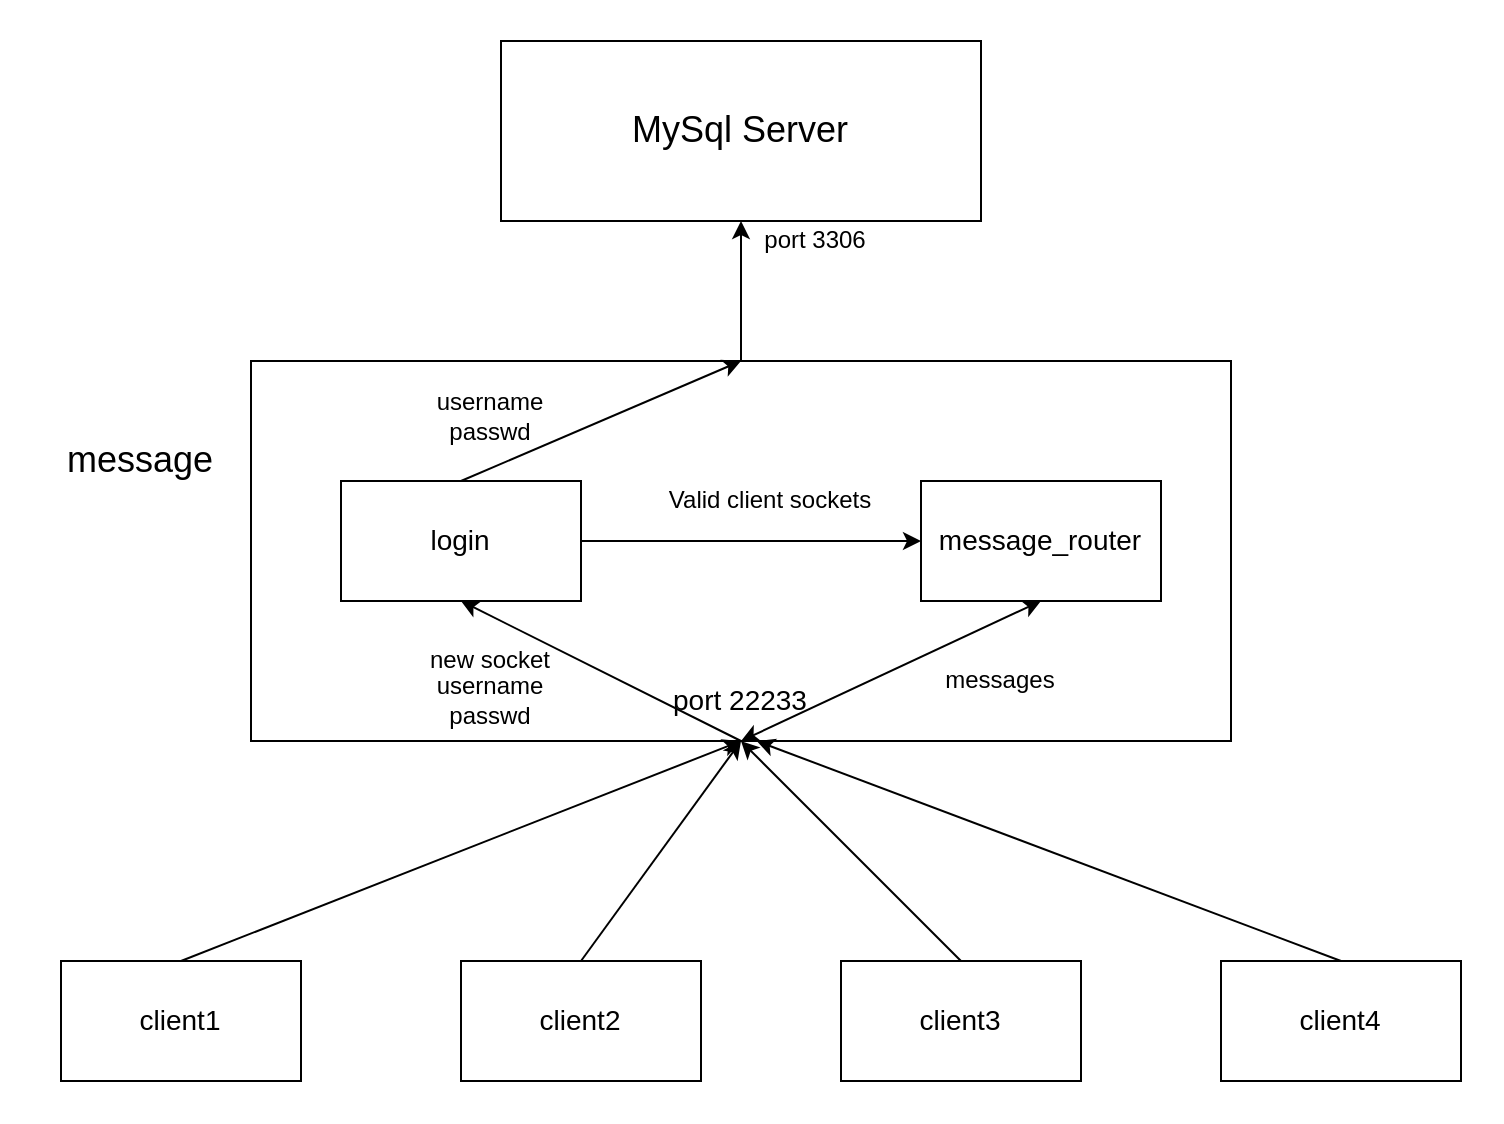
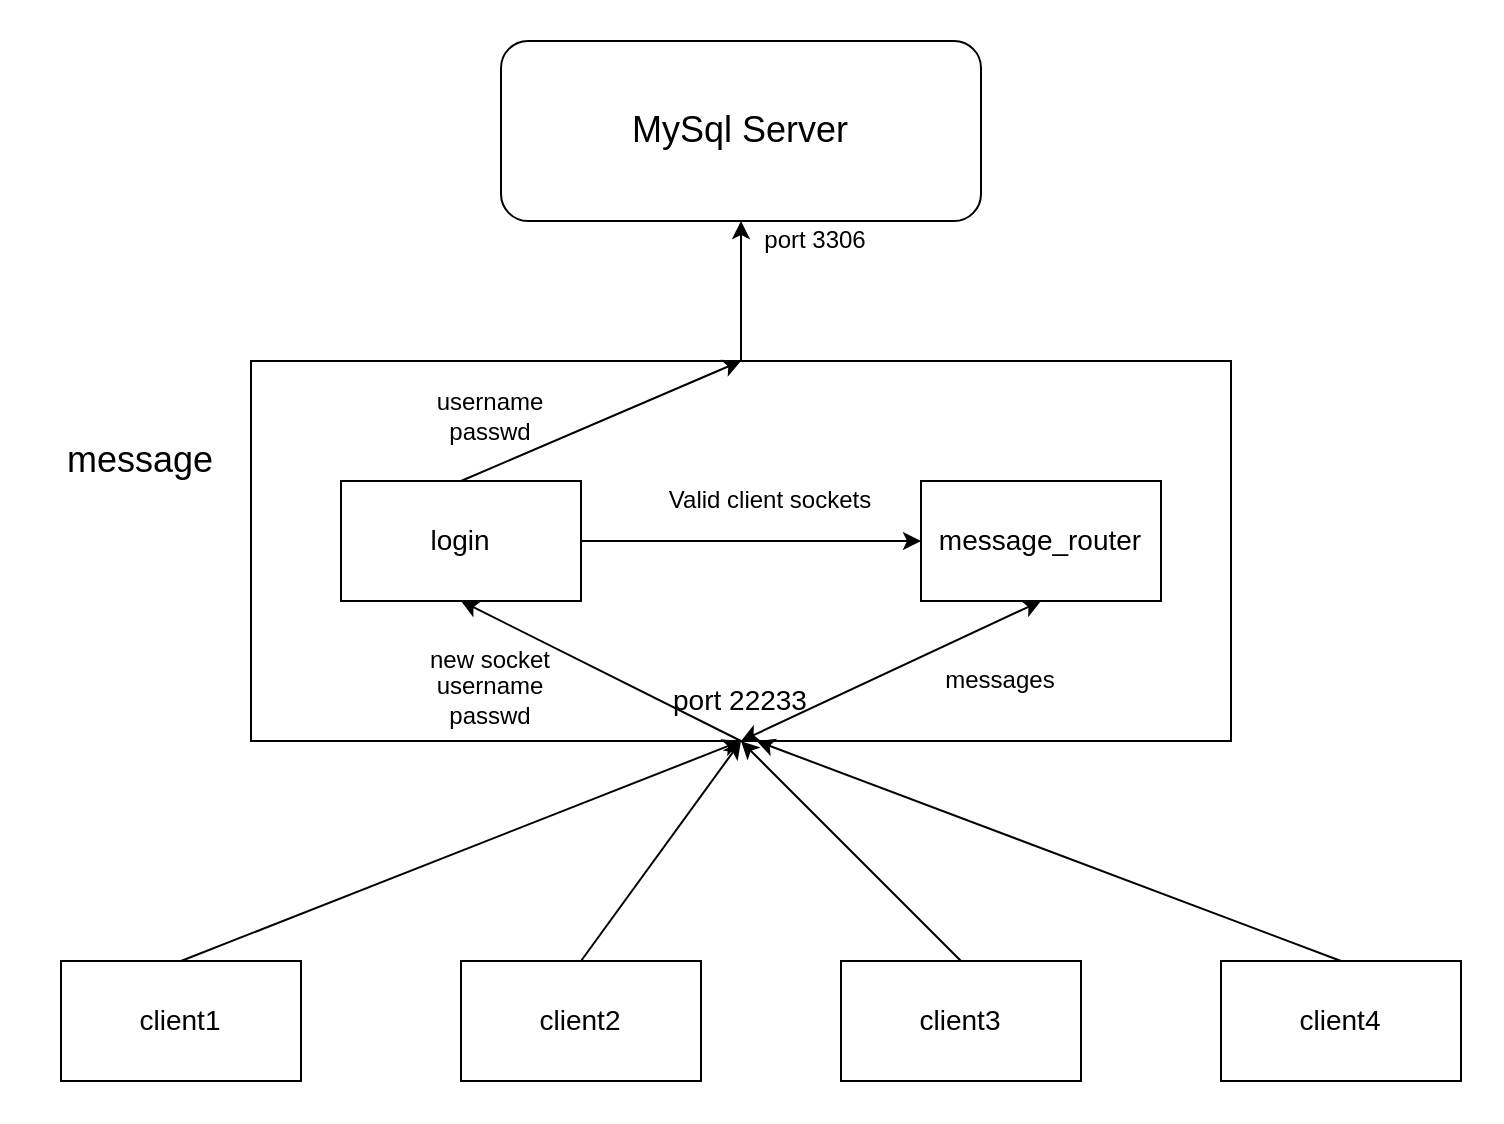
  <mxCell id="0" />
  <mxCell id="1" parent="0" />
- <mxCell id="2" value="&lt;font style=&quot;font-size: 18px&quot;&gt;MySql Server&lt;/font&gt;" style="rounded=0;whiteSpace=wrap;html=1;" parent="1" vertex="1"><mxGeometry x="250" y="20" width="240" height="90" as="geometry" /></mxCell>
+ <mxCell id="2" value="&lt;font style=&quot;font-size: 18px&quot;&gt;MySql Server&lt;/font&gt;" style="whiteSpace=wrap;html=1;rounded=1;" parent="1" vertex="1"><mxGeometry x="250" y="20" width="240" height="90" as="geometry" /></mxCell>
  <mxCell id="3" style="edgeStyle=orthogonalEdgeStyle;rounded=0;orthogonalLoop=1;jettySize=auto;html=1;exitX=0.5;exitY=0;exitDx=0;exitDy=0;entryX=0.5;entryY=1;entryDx=0;entryDy=0;" edge="1" parent="1" source="4" target="2"><mxGeometry relative="1" as="geometry" /></mxCell>
  <mxCell id="4" value="" style="rounded=0;whiteSpace=wrap;html=1;" parent="1" vertex="1"><mxGeometry x="125" y="180" width="490" height="190" as="geometry" /></mxCell>
  <mxCell id="5" value="port 3306" style="text;html=1;strokeColor=none;fillColor=none;align=center;verticalAlign=middle;whiteSpace=wrap;rounded=0;" parent="1" vertex="1"><mxGeometry x="375" y="110" width="65" height="20" as="geometry" /></mxCell>
  <mxCell id="6" style="edgeStyle=orthogonalEdgeStyle;rounded=0;orthogonalLoop=1;jettySize=auto;html=1;exitX=1;exitY=0.5;exitDx=0;exitDy=0;entryX=0;entryY=0.5;entryDx=0;entryDy=0;" parent="1" source="8" target="9" edge="1"><mxGeometry relative="1" as="geometry" /></mxCell>
  <mxCell id="7" style="orthogonalLoop=1;jettySize=auto;html=1;exitX=0.5;exitY=0;exitDx=0;exitDy=0;entryX=0.5;entryY=0;entryDx=0;entryDy=0;rounded=0;" parent="1" source="8" target="4" edge="1"><mxGeometry relative="1" as="geometry" /></mxCell>
  <mxCell id="8" value="" style="rounded=0;whiteSpace=wrap;html=1;" parent="1" vertex="1"><mxGeometry x="170" y="240" width="120" height="60" as="geometry" /></mxCell>
  <mxCell id="9" value="" style="rounded=0;whiteSpace=wrap;html=1;" parent="1" vertex="1"><mxGeometry x="460" y="240" width="120" height="60" as="geometry" /></mxCell>
  <mxCell id="10" value="&lt;font style=&quot;font-size: 14px&quot;&gt;login&lt;/font&gt;" style="text;html=1;strokeColor=none;fillColor=none;align=center;verticalAlign=middle;whiteSpace=wrap;rounded=0;" parent="1" vertex="1"><mxGeometry x="200" y="260" width="60" height="20" as="geometry" /></mxCell>
  <mxCell id="11" value="&lt;font style=&quot;font-size: 14px&quot;&gt;message_router&lt;/font&gt;" style="text;html=1;strokeColor=none;fillColor=none;align=center;verticalAlign=middle;whiteSpace=wrap;rounded=0;" parent="1" vertex="1"><mxGeometry x="470" y="245" width="100" height="50" as="geometry" /></mxCell>
  <mxCell id="12" value="&lt;font style=&quot;font-size: 18px&quot;&gt;message&lt;/font&gt;" style="text;html=1;strokeColor=none;fillColor=none;align=center;verticalAlign=middle;whiteSpace=wrap;rounded=0;" parent="1" vertex="1"><mxGeometry x="20" y="217.5" width="100" height="25" as="geometry" /></mxCell>
  <mxCell id="13" value="" style="rounded=0;whiteSpace=wrap;html=1;" parent="1" vertex="1"><mxGeometry x="30" y="480" width="120" height="60" as="geometry" /></mxCell>
  <mxCell id="14" value="" style="rounded=0;whiteSpace=wrap;html=1;" parent="1" vertex="1"><mxGeometry x="230" y="480" width="120" height="60" as="geometry" /></mxCell>
  <mxCell id="15" value="" style="rounded=0;whiteSpace=wrap;html=1;" parent="1" vertex="1"><mxGeometry x="420" y="480" width="120" height="60" as="geometry" /></mxCell>
  <mxCell id="16" value="" style="rounded=0;whiteSpace=wrap;html=1;" parent="1" vertex="1"><mxGeometry x="610" y="480" width="120" height="60" as="geometry" /></mxCell>
  <mxCell id="17" value="" style="endArrow=classic;html=1;exitX=0.5;exitY=0;exitDx=0;exitDy=0;entryX=0.5;entryY=1;entryDx=0;entryDy=0;" parent="1" source="13" target="4" edge="1"><mxGeometry width="50" height="50" relative="1" as="geometry"><mxPoint x="350" y="300" as="sourcePoint" /><mxPoint x="350" y="380" as="targetPoint" /></mxGeometry></mxCell>
  <mxCell id="18" value="" style="endArrow=classic;html=1;exitX=0.5;exitY=0;exitDx=0;exitDy=0;" parent="1" source="14" edge="1"><mxGeometry width="50" height="50" relative="1" as="geometry"><mxPoint x="350" y="300" as="sourcePoint" /><mxPoint x="370" y="370" as="targetPoint" /></mxGeometry></mxCell>
  <mxCell id="19" value="" style="endArrow=classic;html=1;exitX=0.5;exitY=0;exitDx=0;exitDy=0;" parent="1" source="15" edge="1"><mxGeometry width="50" height="50" relative="1" as="geometry"><mxPoint x="350" y="300" as="sourcePoint" /><mxPoint x="370" y="370" as="targetPoint" /></mxGeometry></mxCell>
  <mxCell id="20" value="" style="endArrow=classic;html=1;exitX=0.5;exitY=0;exitDx=0;exitDy=0;entryX=0.516;entryY=1;entryDx=0;entryDy=0;entryPerimeter=0;" parent="1" source="16" target="4" edge="1"><mxGeometry width="50" height="50" relative="1" as="geometry"><mxPoint x="350" y="300" as="sourcePoint" /><mxPoint x="400" y="250" as="targetPoint" /></mxGeometry></mxCell>
  <mxCell id="21" value="&lt;font style=&quot;font-size: 14px&quot;&gt;client1&lt;/font&gt;" style="text;html=1;strokeColor=none;fillColor=none;align=center;verticalAlign=middle;whiteSpace=wrap;rounded=0;" parent="1" vertex="1"><mxGeometry x="70" y="500" width="40" height="20" as="geometry" /></mxCell>
  <mxCell id="22" value="&lt;font style=&quot;font-size: 14px&quot;&gt;client2&lt;/font&gt;" style="text;html=1;strokeColor=none;fillColor=none;align=center;verticalAlign=middle;whiteSpace=wrap;rounded=0;" parent="1" vertex="1"><mxGeometry x="270" y="500" width="40" height="20" as="geometry" /></mxCell>
  <mxCell id="23" value="&lt;font style=&quot;font-size: 14px&quot;&gt;client3&lt;/font&gt;" style="text;html=1;strokeColor=none;fillColor=none;align=center;verticalAlign=middle;whiteSpace=wrap;rounded=0;" parent="1" vertex="1"><mxGeometry x="460" y="500" width="40" height="20" as="geometry" /></mxCell>
  <mxCell id="24" value="&lt;font style=&quot;font-size: 14px&quot;&gt;client4&lt;/font&gt;" style="text;html=1;strokeColor=none;fillColor=none;align=center;verticalAlign=middle;whiteSpace=wrap;rounded=0;" parent="1" vertex="1"><mxGeometry x="650" y="500" width="40" height="20" as="geometry" /></mxCell>
  <mxCell id="25" value="&lt;font style=&quot;font-size: 14px&quot;&gt;port 22233&lt;/font&gt;" style="text;html=1;strokeColor=none;fillColor=none;align=center;verticalAlign=middle;whiteSpace=wrap;rounded=0;" parent="1" vertex="1"><mxGeometry x="335" y="340" width="70" height="20" as="geometry" /></mxCell>
  <mxCell id="26" value="" style="endArrow=classic;html=1;exitX=0.5;exitY=1;exitDx=0;exitDy=0;entryX=0.5;entryY=1;entryDx=0;entryDy=0;" parent="1" source="4" target="8" edge="1"><mxGeometry width="50" height="50" relative="1" as="geometry"><mxPoint x="350" y="350" as="sourcePoint" /><mxPoint x="400" y="300" as="targetPoint" /></mxGeometry></mxCell>
  <mxCell id="27" value="new socket" style="text;html=1;strokeColor=none;fillColor=none;align=center;verticalAlign=middle;whiteSpace=wrap;rounded=0;" parent="1" vertex="1"><mxGeometry x="210" y="320" width="70" height="20" as="geometry" /></mxCell>
  <mxCell id="28" value="Valid client sockets" style="text;html=1;strokeColor=none;fillColor=none;align=center;verticalAlign=middle;whiteSpace=wrap;rounded=0;" parent="1" vertex="1"><mxGeometry x="330" y="240" width="110" height="20" as="geometry" /></mxCell>
  <mxCell id="29" value="" style="endArrow=classic;startArrow=classic;html=1;exitX=0.5;exitY=1;exitDx=0;exitDy=0;entryX=0.5;entryY=1;entryDx=0;entryDy=0;" parent="1" source="4" target="9" edge="1"><mxGeometry width="50" height="50" relative="1" as="geometry"><mxPoint x="420" y="350" as="sourcePoint" /><mxPoint x="470" y="300" as="targetPoint" /></mxGeometry></mxCell>
  <mxCell id="30" value="username passwd" style="text;html=1;strokeColor=none;fillColor=none;align=center;verticalAlign=middle;whiteSpace=wrap;rounded=0;" parent="1" vertex="1"><mxGeometry x="205" y="340" width="80" height="20" as="geometry" /></mxCell>
  <mxCell id="31" value="username passwd" style="text;html=1;strokeColor=none;fillColor=none;align=center;verticalAlign=middle;whiteSpace=wrap;rounded=0;" parent="1" vertex="1"><mxGeometry x="205" y="197.5" width="80" height="20" as="geometry" /></mxCell>
  <mxCell id="32" value="messages" style="text;html=1;strokeColor=none;fillColor=none;align=center;verticalAlign=middle;whiteSpace=wrap;rounded=0;" parent="1" vertex="1"><mxGeometry x="460" y="330" width="80" height="20" as="geometry" /></mxCell>
